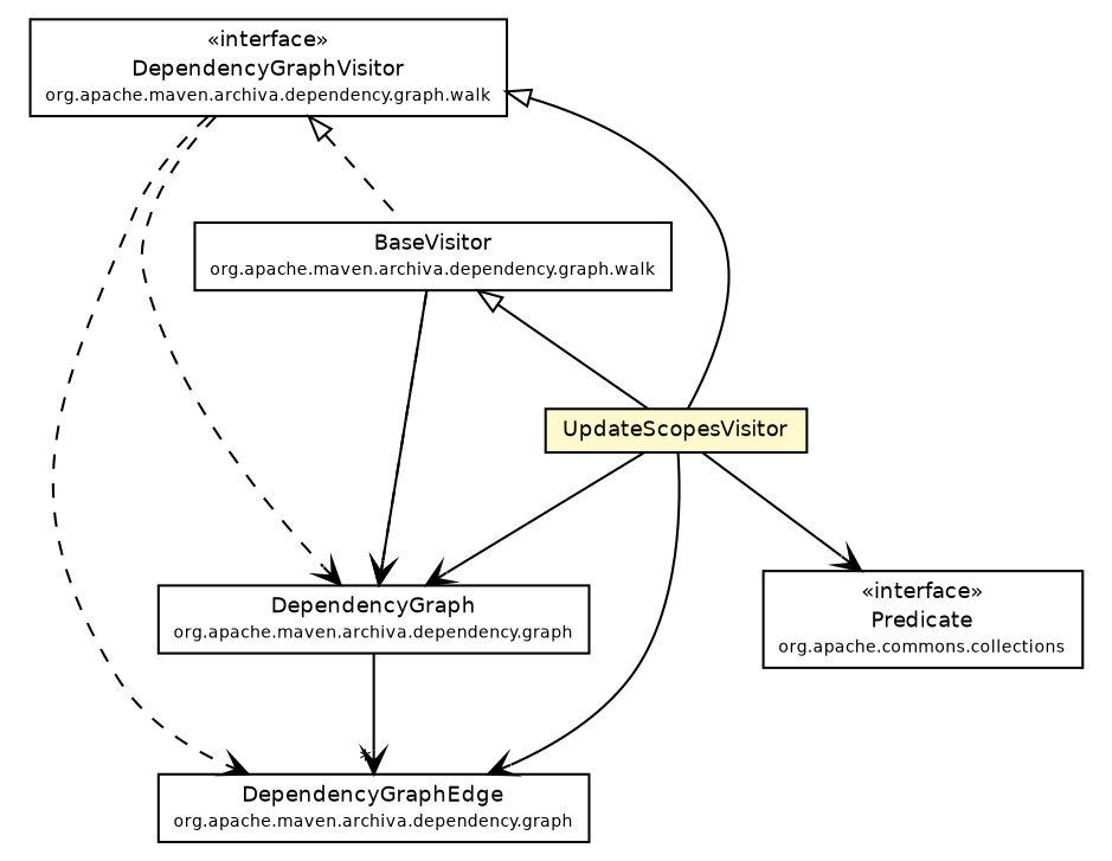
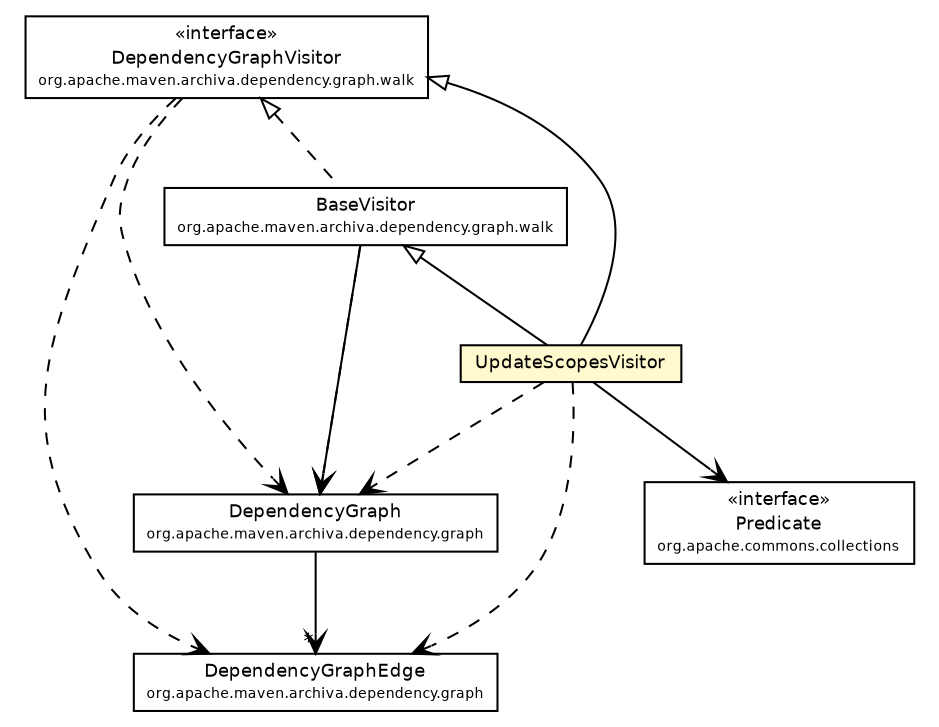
  digraph {
    node [fontcolor=black fontname=Helvetica fontsize=9.0 shape=plaintext]
    edge [arrowhead=open color=black fontcolor=black fontname=Helvetica fontsize=10.0 headport=p labelfontname=Helvetica labelfontsize=10 tailport=p style=dashed]
    n1 [label=<<table border="0" cellborder="1" cellspacing="0" cellpadding="2" port="p" href="../DependencyGraphEdge.html"> 		<tr><td><table border="0" cellspacing="0" cellpadding="1"> 			<tr><td> DependencyGraphEdge </td></tr> 			<tr><td><font point-size="7.0"> org.apache.maven.archiva.dependency.graph </font></td></tr> 		</table></td></tr> 		</table>>]
    n2 [label=<<table border="0" cellborder="1" cellspacing="0" cellpadding="2" port="p" href="../DependencyGraph.html"> 		<tr><td><table border="0" cellspacing="0" cellpadding="1"> 			<tr><td> DependencyGraph </td></tr> 			<tr><td><font point-size="7.0"> org.apache.maven.archiva.dependency.graph </font></td></tr> 		</table></td></tr> 		</table>>]
    n3 [label=<<table border="0" cellborder="1" cellspacing="0" cellpadding="2" port="p" bgcolor="lemonChiffon" href="./UpdateScopesVisitor.html"> 		<tr><td><table border="0" cellspacing="0" cellpadding="1"> 			<tr><td> UpdateScopesVisitor </td></tr> 		</table></td></tr> 		</table>>]
    n4 [label=<<table border="0" cellborder="1" cellspacing="0" cellpadding="2" port="p" href="http://java.sun.com/j2se/1.4.2/docs/api/org/apache/commons/collections/Predicate.html"> 		<tr><td><table border="0" cellspacing="0" cellpadding="1"> 			<tr><td> &laquo;interface&raquo; </td></tr> 			<tr><td> Predicate </td></tr> 			<tr><td><font point-size="7.0"> org.apache.commons.collections </font></td></tr> 		</table></td></tr> 		</table>>]
    n5 [label=<<table border="0" cellborder="1" cellspacing="0" cellpadding="2" port="p" href="../walk/DependencyGraphVisitor.html"> 		<tr><td><table border="0" cellspacing="0" cellpadding="1"> 			<tr><td> &laquo;interface&raquo; </td></tr> 			<tr><td> DependencyGraphVisitor </td></tr> 			<tr><td><font point-size="7.0"> org.apache.maven.archiva.dependency.graph.walk </font></td></tr> 		</table></td></tr> 		</table>>]
    n6 [label=<<table border="0" cellborder="1" cellspacing="0" cellpadding="2" port="p" href="../walk/BaseVisitor.html"> 		<tr><td><table border="0" cellspacing="0" cellpadding="1"> 			<tr><td> BaseVisitor </td></tr> 			<tr><td><font point-size="7.0"> org.apache.maven.archiva.dependency.graph.walk </font></td></tr> 		</table></td></tr> 		</table>>]
    n2 -> n1 [headlabel="*" style=""]
-   n3 -> n1 [style=solid]
-   n3 -> n2 [style=solid]
+   n3 -> n1
+   n3 -> n2
    n3 -> n4 [style=""]
    n5 -> n1
    n5 -> n2
    n5 -> n3 [arrowtail=empty dir=back fontsize=10 style=solid arrowhead="" color="" fontcolor=""]
    n5 -> n6 [arrowtail=empty dir=back fontsize=10 arrowhead="" color="" fontcolor=""]
    n6 -> n2 [style=""]
    n6 -> n2
    n6 -> n3 [arrowtail=empty dir=back fontsize=10 arrowhead="" color="" fontcolor="" style=""]
  }
